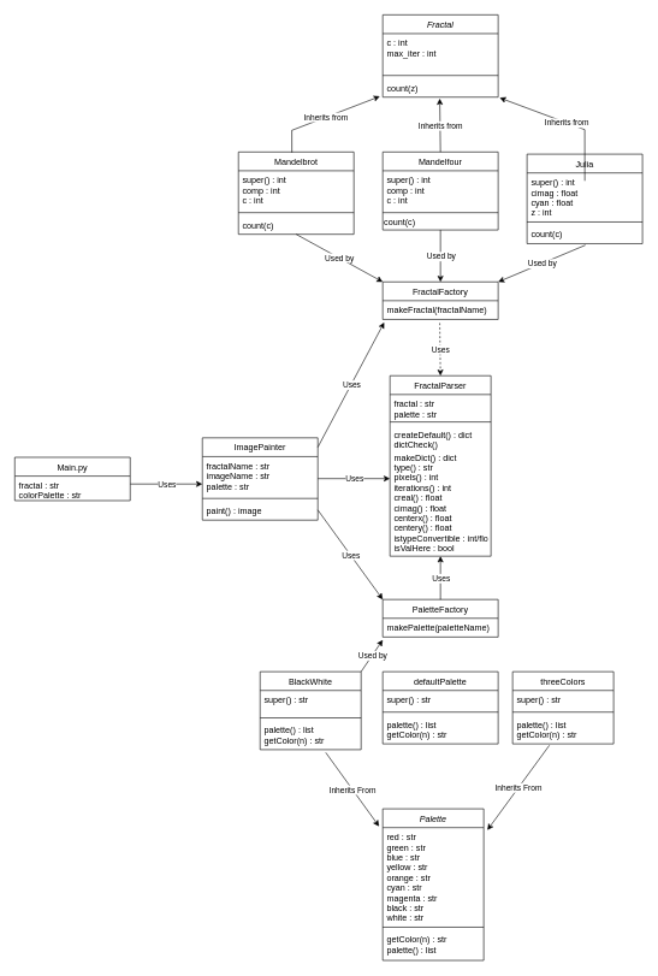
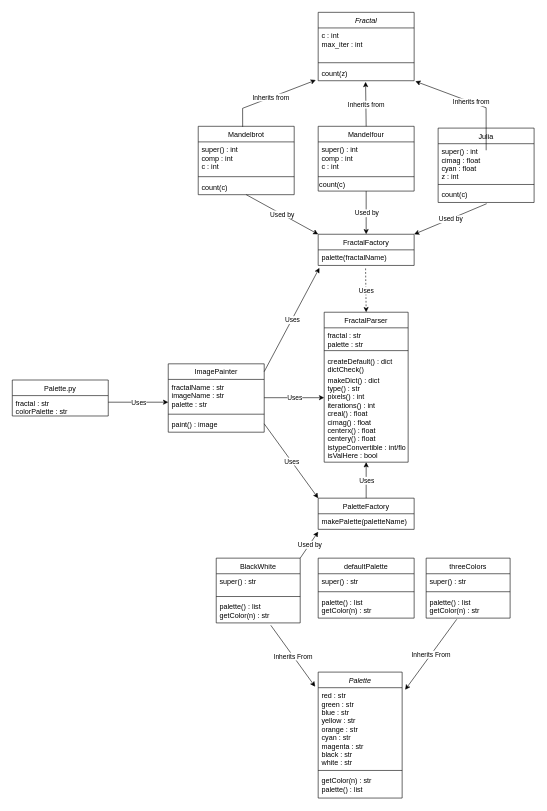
  <mxCell id="0" />
  <mxCell id="1" parent="0" />
  <mxCell id="2" value="Fractal" style="swimlane;fontStyle=2;align=center;verticalAlign=top;childLayout=stackLayout;horizontal=1;startSize=26;horizontalStack=0;resizeParent=1;resizeLast=0;collapsible=1;marginBottom=0;rounded=0;shadow=0;strokeWidth=1;" parent="1" vertex="1"><mxGeometry x="530" y="20" width="160" height="114" as="geometry"><mxRectangle x="230" y="140" width="160" height="26" as="alternateBounds" /></mxGeometry></mxCell>
  <mxCell id="3" value="c : int&#10;max_iter : int" style="text;align=left;verticalAlign=top;spacingLeft=4;spacingRight=4;overflow=hidden;rotatable=0;points=[[0,0.5],[1,0.5]];portConstraint=eastwest;rounded=0;shadow=0;html=0;" parent="2" vertex="1"><mxGeometry y="26" width="160" height="54" as="geometry" /></mxCell>
  <mxCell id="4" value="" style="line;html=1;strokeWidth=1;align=left;verticalAlign=middle;spacingTop=-1;spacingLeft=3;spacingRight=3;rotatable=0;labelPosition=right;points=[];portConstraint=eastwest;" parent="2" vertex="1"><mxGeometry y="80" width="160" height="8" as="geometry" /></mxCell>
  <mxCell id="5" value="count(z)" style="text;align=left;verticalAlign=top;spacingLeft=4;spacingRight=4;overflow=hidden;rotatable=0;points=[[0,0.5],[1,0.5]];portConstraint=eastwest;rounded=0;shadow=0;html=0;" parent="2" vertex="1"><mxGeometry y="88" width="160" height="26" as="geometry" /></mxCell>
  <mxCell id="6" value="Mandelbrot" style="swimlane;fontStyle=0;align=center;verticalAlign=top;childLayout=stackLayout;horizontal=1;startSize=26;horizontalStack=0;resizeParent=1;resizeLast=0;collapsible=1;marginBottom=0;rounded=0;shadow=0;strokeWidth=1;" parent="1" vertex="1"><mxGeometry x="330" y="210" width="160" height="114" as="geometry"><mxRectangle x="130" y="380" width="160" height="26" as="alternateBounds" /></mxGeometry></mxCell>
  <mxCell id="7" value="super() : int&#10;comp : int&#10;c : int&#10;&#10;" style="text;align=left;verticalAlign=top;spacingLeft=4;spacingRight=4;overflow=hidden;rotatable=0;points=[[0,0.5],[1,0.5]];portConstraint=eastwest;" parent="6" vertex="1"><mxGeometry y="26" width="160" height="54" as="geometry" /></mxCell>
  <mxCell id="8" value="" style="line;html=1;strokeWidth=1;align=left;verticalAlign=middle;spacingTop=-1;spacingLeft=3;spacingRight=3;rotatable=0;labelPosition=right;points=[];portConstraint=eastwest;" parent="6" vertex="1"><mxGeometry y="80" width="160" height="8" as="geometry" /></mxCell>
  <mxCell id="9" value="count(c)" style="text;align=left;verticalAlign=top;spacingLeft=4;spacingRight=4;overflow=hidden;rotatable=0;points=[[0,0.5],[1,0.5]];portConstraint=eastwest;rounded=0;shadow=0;html=0;" parent="6" vertex="1"><mxGeometry y="88" width="160" height="26" as="geometry" /></mxCell>
  <mxCell id="10" value="Mandelfour" style="swimlane;fontStyle=0;align=center;verticalAlign=top;childLayout=stackLayout;horizontal=1;startSize=26;horizontalStack=0;resizeParent=1;resizeLast=0;collapsible=1;marginBottom=0;rounded=0;shadow=0;strokeWidth=1;" parent="1" vertex="1"><mxGeometry x="530" y="210" width="160" height="108" as="geometry"><mxRectangle x="340" y="380" width="170" height="26" as="alternateBounds" /></mxGeometry></mxCell>
  <mxCell id="11" value="super() : int&#10;comp : int&#10;c : int" style="text;align=left;verticalAlign=top;spacingLeft=4;spacingRight=4;overflow=hidden;rotatable=0;points=[[0,0.5],[1,0.5]];portConstraint=eastwest;" parent="10" vertex="1"><mxGeometry y="26" width="160" height="54" as="geometry" /></mxCell>
  <mxCell id="12" value="" style="line;html=1;strokeWidth=1;align=left;verticalAlign=middle;spacingTop=-1;spacingLeft=3;spacingRight=3;rotatable=0;labelPosition=right;points=[];portConstraint=eastwest;" parent="10" vertex="1"><mxGeometry y="80" width="160" height="8" as="geometry" /></mxCell>
  <mxCell id="13" value="count(c)" style="text;html=1;align=left;verticalAlign=middle;resizable=0;points=[];autosize=1;strokeColor=none;fillColor=none;" parent="10" vertex="1"><mxGeometry y="88" width="160" height="20" as="geometry" /></mxCell>
  <mxCell id="14" value="Julia" style="swimlane;fontStyle=0;align=center;verticalAlign=top;childLayout=stackLayout;horizontal=1;startSize=26;horizontalStack=0;resizeParent=1;resizeLast=0;collapsible=1;marginBottom=0;rounded=0;shadow=0;strokeWidth=1;" parent="1" vertex="1"><mxGeometry x="730" y="213" width="160" height="124" as="geometry"><mxRectangle x="550" y="140" width="160" height="26" as="alternateBounds" /></mxGeometry></mxCell>
  <mxCell id="15" value="super() : int&#10;cimag : float&#10;cyan : float&#10;z : int" style="text;align=left;verticalAlign=top;spacingLeft=4;spacingRight=4;overflow=hidden;rotatable=0;points=[[0,0.5],[1,0.5]];portConstraint=eastwest;" parent="14" vertex="1"><mxGeometry y="26" width="160" height="64" as="geometry" /></mxCell>
  <mxCell id="16" value="" style="line;html=1;strokeWidth=1;align=left;verticalAlign=middle;spacingTop=-1;spacingLeft=3;spacingRight=3;rotatable=0;labelPosition=right;points=[];portConstraint=eastwest;" parent="14" vertex="1"><mxGeometry y="90" width="160" height="8" as="geometry" /></mxCell>
  <mxCell id="17" value="count(c)" style="text;align=left;verticalAlign=top;spacingLeft=4;spacingRight=4;overflow=hidden;rotatable=0;points=[[0,0.5],[1,0.5]];portConstraint=eastwest;" parent="14" vertex="1"><mxGeometry y="98" width="160" height="26" as="geometry" /></mxCell>
  <mxCell id="18" value="" style="endArrow=classic;html=1;rounded=0;exitX=0.463;exitY=0.007;exitDx=0;exitDy=0;exitPerimeter=0;entryX=-0.025;entryY=1.115;entryDx=0;entryDy=0;entryPerimeter=0;" parent="1" source="6" edge="1"><mxGeometry relative="1" as="geometry"><mxPoint x="410" y="279" as="sourcePoint" /><mxPoint x="526" y="132.99" as="targetPoint" /><Array as="points"><mxPoint x="404" y="180" /></Array></mxGeometry></mxCell>
  <mxCell id="19" value="Inherits from" style="edgeLabel;resizable=0;html=1;align=center;verticalAlign=middle;" parent="18" connectable="0" vertex="1"><mxGeometry relative="1" as="geometry" /></mxCell>
  <mxCell id="20" value="" style="endArrow=classic;html=1;rounded=0;entryX=0.494;entryY=1.231;entryDx=0;entryDy=0;entryPerimeter=0;exitX=0.5;exitY=0;exitDx=0;exitDy=0;" parent="1" source="10" edge="1"><mxGeometry relative="1" as="geometry"><mxPoint x="550" y="220" as="sourcePoint" /><mxPoint x="609.04" y="136.006" as="targetPoint" /></mxGeometry></mxCell>
  <mxCell id="21" value="Inherits from" style="edgeLabel;resizable=0;html=1;align=center;verticalAlign=middle;" parent="20" connectable="0" vertex="1"><mxGeometry relative="1" as="geometry" /></mxCell>
  <mxCell id="22" value="" style="endArrow=classic;html=1;rounded=0;exitX=0.463;exitY=0.007;exitDx=0;exitDy=0;exitPerimeter=0;entryX=1.013;entryY=1.038;entryDx=0;entryDy=0;entryPerimeter=0;" parent="1" target="5" edge="1"><mxGeometry relative="1" as="geometry"><mxPoint x="810.08" y="249.996" as="sourcePoint" /><mxPoint x="694.96" y="130" as="targetPoint" /><Array as="points"><mxPoint x="810" y="179.03" /></Array></mxGeometry></mxCell>
  <mxCell id="23" value="Inherits from" style="edgeLabel;resizable=0;html=1;align=center;verticalAlign=middle;" parent="22" connectable="0" vertex="1"><mxGeometry relative="1" as="geometry" /></mxCell>
  <mxCell id="24" value="FractalFactory" style="swimlane;fontStyle=0;childLayout=stackLayout;horizontal=1;startSize=26;fillColor=none;horizontalStack=0;resizeParent=1;resizeParentMax=0;resizeLast=0;collapsible=1;marginBottom=0;fontColor=#000000;" parent="1" vertex="1"><mxGeometry x="530" y="390" width="160" height="52" as="geometry" /></mxCell>
- <mxCell id="25" value="makeFractal(fractalName)" style="text;strokeColor=none;fillColor=none;align=left;verticalAlign=top;spacingLeft=4;spacingRight=4;overflow=hidden;rotatable=0;points=[[0,0.5],[1,0.5]];portConstraint=eastwest;fontColor=#000000;" parent="24" vertex="1"><mxGeometry y="26" width="160" height="26" as="geometry" /></mxCell>
+ <mxCell id="25" value="palette(fractalName)" style="text;strokeColor=none;fillColor=none;align=left;verticalAlign=top;spacingLeft=4;spacingRight=4;overflow=hidden;rotatable=0;points=[[0,0.5],[1,0.5]];portConstraint=eastwest;fontColor=#000000;" parent="24" vertex="1"><mxGeometry y="26" width="160" height="26" as="geometry" /></mxCell>
  <mxCell id="26" value="" style="endArrow=classic;html=1;rounded=0;fontColor=#000000;exitX=0.5;exitY=1;exitDx=0;exitDy=0;entryX=0;entryY=0;entryDx=0;entryDy=0;" parent="1" source="6" target="24" edge="1"><mxGeometry relative="1" as="geometry"><mxPoint x="380" y="360" as="sourcePoint" /><mxPoint x="350" y="460" as="targetPoint" /></mxGeometry></mxCell>
  <mxCell id="27" value="Used by" style="edgeLabel;resizable=0;html=1;align=center;verticalAlign=middle;fontColor=#000000;" parent="26" connectable="0" vertex="1"><mxGeometry relative="1" as="geometry" /></mxCell>
  <mxCell id="28" value="" style="endArrow=classic;html=1;rounded=0;fontColor=#000000;exitX=0.5;exitY=1;exitDx=0;exitDy=0;entryX=0.5;entryY=0;entryDx=0;entryDy=0;" parent="1" source="10" target="24" edge="1"><mxGeometry relative="1" as="geometry"><mxPoint x="620" y="460" as="sourcePoint" /><mxPoint x="660" y="450" as="targetPoint" /></mxGeometry></mxCell>
  <mxCell id="29" value="Used by" style="edgeLabel;resizable=0;html=1;align=center;verticalAlign=middle;fontColor=#000000;" parent="28" connectable="0" vertex="1"><mxGeometry relative="1" as="geometry" /></mxCell>
  <mxCell id="30" value="" style="endArrow=classic;html=1;rounded=0;fontColor=#000000;entryX=1;entryY=0;entryDx=0;entryDy=0;exitX=0.506;exitY=1.077;exitDx=0;exitDy=0;exitPerimeter=0;" parent="1" source="17" target="24" edge="1"><mxGeometry relative="1" as="geometry"><mxPoint x="810" y="500" as="sourcePoint" /><mxPoint x="800" y="470" as="targetPoint" /></mxGeometry></mxCell>
  <mxCell id="31" value="Used by" style="edgeLabel;resizable=0;html=1;align=center;verticalAlign=middle;fontColor=#000000;" parent="30" connectable="0" vertex="1"><mxGeometry relative="1" as="geometry" /></mxCell>
  <mxCell id="32" value="FractalParser" style="swimlane;fontStyle=0;childLayout=stackLayout;horizontal=1;startSize=26;fillColor=none;horizontalStack=0;resizeParent=1;resizeParentMax=0;resizeLast=0;collapsible=1;marginBottom=0;fontColor=#000000;" parent="1" vertex="1"><mxGeometry x="540" y="520" width="140" height="250" as="geometry" /></mxCell>
  <mxCell id="33" value="fractal : str&#10;palette : str" style="text;strokeColor=none;fillColor=none;align=left;verticalAlign=top;spacingLeft=4;spacingRight=4;overflow=hidden;rotatable=0;points=[[0,0.5],[1,0.5]];portConstraint=eastwest;fontColor=#000000;" parent="32" vertex="1"><mxGeometry y="26" width="140" height="34" as="geometry" /></mxCell>
  <mxCell id="34" value="" style="line;html=1;strokeWidth=1;align=left;verticalAlign=middle;spacingTop=-1;spacingLeft=3;spacingRight=3;rotatable=0;labelPosition=right;points=[];portConstraint=eastwest;" parent="32" vertex="1"><mxGeometry y="60" width="140" height="8" as="geometry" /></mxCell>
  <mxCell id="35" value="createDefault() : dict&#10;dictCheck()" style="text;strokeColor=none;fillColor=none;align=left;verticalAlign=top;spacingLeft=4;spacingRight=4;overflow=hidden;rotatable=0;points=[[0,0.5],[1,0.5]];portConstraint=eastwest;fontColor=#000000;" parent="32" vertex="1"><mxGeometry y="68" width="140" height="32" as="geometry" /></mxCell>
  <mxCell id="36" value="makeDict() : dict&#10;type() : str&#10;pixels() : int&#10;iterations() : int&#10;creal() : float&#10;cimag() : float&#10;centerx() : float&#10;centery() : float&#10;istypeConvertible : int/float&#10;isValHere : bool" style="text;strokeColor=none;fillColor=none;align=left;verticalAlign=top;spacingLeft=4;spacingRight=4;overflow=hidden;rotatable=0;points=[[0,0.5],[1,0.5]];portConstraint=eastwest;fontColor=#000000;" parent="32" vertex="1"><mxGeometry y="100" width="140" height="150" as="geometry" /></mxCell>
  <mxCell id="37" value="" style="endArrow=classic;html=1;rounded=0;fontColor=#000000;exitX=0.494;exitY=1.192;exitDx=0;exitDy=0;exitPerimeter=0;entryX=0.5;entryY=0;entryDx=0;entryDy=0;dashed=1;" parent="1" source="25" target="32" edge="1"><mxGeometry relative="1" as="geometry"><mxPoint x="520" y="560" as="sourcePoint" /><mxPoint x="620" y="560" as="targetPoint" /></mxGeometry></mxCell>
  <mxCell id="38" value="Uses" style="edgeLabel;resizable=0;html=1;align=center;verticalAlign=middle;fontColor=#000000;" parent="37" connectable="0" vertex="1"><mxGeometry relative="1" as="geometry" /></mxCell>
  <mxCell id="39" value="BlackWhite" style="swimlane;fontStyle=0;childLayout=stackLayout;horizontal=1;startSize=26;fillColor=none;horizontalStack=0;resizeParent=1;resizeParentMax=0;resizeLast=0;collapsible=1;marginBottom=0;fontColor=#000000;" parent="1" vertex="1"><mxGeometry x="360" y="930" width="140" height="108" as="geometry" /></mxCell>
  <mxCell id="40" value="super() : str&#10;" style="text;strokeColor=none;fillColor=none;align=left;verticalAlign=top;spacingLeft=4;spacingRight=4;overflow=hidden;rotatable=0;points=[[0,0.5],[1,0.5]];portConstraint=eastwest;fontColor=#000000;" parent="39" vertex="1"><mxGeometry y="26" width="140" height="34" as="geometry" /></mxCell>
  <mxCell id="41" value="" style="line;html=1;strokeWidth=1;align=left;verticalAlign=middle;spacingTop=-1;spacingLeft=3;spacingRight=3;rotatable=0;labelPosition=right;points=[];portConstraint=eastwest;" parent="39" vertex="1"><mxGeometry y="60" width="140" height="8" as="geometry" /></mxCell>
  <mxCell id="42" value="palette() : list&#10;getColor(n) : str" style="text;strokeColor=none;fillColor=none;align=left;verticalAlign=top;spacingLeft=4;spacingRight=4;overflow=hidden;rotatable=0;points=[[0,0.5],[1,0.5]];portConstraint=eastwest;fontColor=#000000;" parent="39" vertex="1"><mxGeometry y="68" width="140" height="40" as="geometry" /></mxCell>
  <mxCell id="43" value="threeColors" style="swimlane;fontStyle=0;childLayout=stackLayout;horizontal=1;startSize=26;fillColor=none;horizontalStack=0;resizeParent=1;resizeParentMax=0;resizeLast=0;collapsible=1;marginBottom=0;fontColor=#000000;" parent="1" vertex="1"><mxGeometry x="710" y="930" width="140" height="100" as="geometry" /></mxCell>
  <mxCell id="44" value="super() : str" style="text;strokeColor=none;fillColor=none;align=left;verticalAlign=top;spacingLeft=4;spacingRight=4;overflow=hidden;rotatable=0;points=[[0,0.5],[1,0.5]];portConstraint=eastwest;fontColor=#000000;" parent="43" vertex="1"><mxGeometry y="26" width="140" height="26" as="geometry" /></mxCell>
  <mxCell id="45" value="" style="line;html=1;strokeWidth=1;align=left;verticalAlign=middle;spacingTop=-1;spacingLeft=3;spacingRight=3;rotatable=0;labelPosition=right;points=[];portConstraint=eastwest;" parent="43" vertex="1"><mxGeometry y="52" width="140" height="8" as="geometry" /></mxCell>
  <mxCell id="46" value="palette() : list&#10;getColor(n) : str" style="text;strokeColor=none;fillColor=none;align=left;verticalAlign=top;spacingLeft=4;spacingRight=4;overflow=hidden;rotatable=0;points=[[0,0.5],[1,0.5]];portConstraint=eastwest;fontColor=#000000;" parent="43" vertex="1"><mxGeometry y="60" width="140" height="40" as="geometry" /></mxCell>
  <mxCell id="47" value="PaletteFactory" style="swimlane;fontStyle=0;align=center;verticalAlign=top;childLayout=stackLayout;horizontal=1;startSize=26;horizontalStack=0;resizeParent=1;resizeParentMax=0;resizeLast=0;collapsible=1;marginBottom=0;fontColor=#000000;" parent="1" vertex="1"><mxGeometry x="530" y="830" width="160" height="52" as="geometry" /></mxCell>
  <mxCell id="48" value="makePalette(paletteName)" style="text;strokeColor=none;fillColor=none;align=left;verticalAlign=top;spacingLeft=4;spacingRight=4;overflow=hidden;rotatable=0;points=[[0,0.5],[1,0.5]];portConstraint=eastwest;fontColor=#000000;" parent="47" vertex="1"><mxGeometry y="26" width="160" height="26" as="geometry" /></mxCell>
  <mxCell id="49" value="Palette" style="swimlane;fontStyle=2;childLayout=stackLayout;horizontal=1;startSize=26;fillColor=none;horizontalStack=0;resizeParent=1;resizeParentMax=0;resizeLast=0;collapsible=1;marginBottom=0;fontColor=#000000;" parent="1" vertex="1"><mxGeometry x="530" y="1120" width="140" height="210" as="geometry" /></mxCell>
  <mxCell id="50" value="red : str&#10;green : str&#10;blue : str&#10;yellow : str&#10;orange : str &#10;cyan : str&#10;magenta : str&#10;black : str&#10;white : str" style="text;strokeColor=none;fillColor=none;align=left;verticalAlign=top;spacingLeft=4;spacingRight=4;overflow=hidden;rotatable=0;points=[[0,0.5],[1,0.5]];portConstraint=eastwest;fontColor=#000000;" parent="49" vertex="1"><mxGeometry y="26" width="140" height="134" as="geometry" /></mxCell>
  <mxCell id="51" value="" style="line;html=1;strokeWidth=1;align=left;verticalAlign=middle;spacingTop=-1;spacingLeft=3;spacingRight=3;rotatable=0;labelPosition=right;points=[];portConstraint=eastwest;" parent="49" vertex="1"><mxGeometry y="160" width="140" height="8" as="geometry" /></mxCell>
  <mxCell id="52" value="getColor(n) : str&#10;palette() : list" style="text;strokeColor=none;fillColor=none;align=left;verticalAlign=top;spacingLeft=4;spacingRight=4;overflow=hidden;rotatable=0;points=[[0,0.5],[1,0.5]];portConstraint=eastwest;fontColor=#000000;" parent="49" vertex="1"><mxGeometry y="168" width="140" height="42" as="geometry" /></mxCell>
  <mxCell id="53" value="ImagePainter" style="swimlane;fontStyle=0;align=center;verticalAlign=top;childLayout=stackLayout;horizontal=1;startSize=26;horizontalStack=0;resizeParent=1;resizeParentMax=0;resizeLast=0;collapsible=1;marginBottom=0;fontColor=#000000;" parent="1" vertex="1"><mxGeometry x="280" y="606" width="160" height="114" as="geometry" /></mxCell>
  <mxCell id="54" value="fractalName : str&#10;imageName : str&#10;palette : str" style="text;strokeColor=none;fillColor=none;align=left;verticalAlign=top;spacingLeft=4;spacingRight=4;overflow=hidden;rotatable=0;points=[[0,0.5],[1,0.5]];portConstraint=eastwest;fontColor=#000000;" parent="53" vertex="1"><mxGeometry y="26" width="160" height="54" as="geometry" /></mxCell>
  <mxCell id="55" value="" style="line;strokeWidth=1;fillColor=none;align=left;verticalAlign=middle;spacingTop=-1;spacingLeft=3;spacingRight=3;rotatable=0;labelPosition=right;points=[];portConstraint=eastwest;fontColor=#000000;" parent="53" vertex="1"><mxGeometry y="80" width="160" height="8" as="geometry" /></mxCell>
  <mxCell id="56" value="paint() : image" style="text;strokeColor=none;fillColor=none;align=left;verticalAlign=top;spacingLeft=4;spacingRight=4;overflow=hidden;rotatable=0;points=[[0,0.5],[1,0.5]];portConstraint=eastwest;fontColor=#000000;" parent="53" vertex="1"><mxGeometry y="88" width="160" height="26" as="geometry" /></mxCell>
- <mxCell id="57" value="Main.py" style="swimlane;fontStyle=0;align=center;verticalAlign=top;childLayout=stackLayout;horizontal=1;startSize=26;horizontalStack=0;resizeParent=1;resizeParentMax=0;resizeLast=0;collapsible=1;marginBottom=0;fontColor=#000000;" parent="1" vertex="1"><mxGeometry x="20" y="633" width="160" height="60" as="geometry" /></mxCell>
+ <mxCell id="57" value="Palette.py" style="swimlane;fontStyle=0;align=center;verticalAlign=top;childLayout=stackLayout;horizontal=1;startSize=26;horizontalStack=0;resizeParent=1;resizeParentMax=0;resizeLast=0;collapsible=1;marginBottom=0;fontColor=#000000;" parent="1" vertex="1"><mxGeometry x="20" y="633" width="160" height="60" as="geometry" /></mxCell>
  <mxCell id="58" value="fractal : str&#10;colorPalette : str" style="text;strokeColor=none;fillColor=none;align=left;verticalAlign=top;spacingLeft=4;spacingRight=4;overflow=hidden;rotatable=0;points=[[0,0.5],[1,0.5]];portConstraint=eastwest;fontColor=#000000;" parent="57" vertex="1"><mxGeometry y="26" width="160" height="34" as="geometry" /></mxCell>
  <mxCell id="59" value="" style="endArrow=classic;html=1;rounded=0;fontColor=#000000;" parent="1" edge="1"><mxGeometry relative="1" as="geometry"><mxPoint x="180" y="670" as="sourcePoint" /><mxPoint x="280" y="670" as="targetPoint" /></mxGeometry></mxCell>
  <mxCell id="60" value="Uses" style="edgeLabel;resizable=0;html=1;align=center;verticalAlign=middle;fontColor=#000000;" parent="59" connectable="0" vertex="1"><mxGeometry relative="1" as="geometry" /></mxCell>
  <mxCell id="61" value="" style="endArrow=classic;html=1;rounded=0;fontColor=#000000;" parent="1" edge="1"><mxGeometry relative="1" as="geometry"><mxPoint x="440" y="662.5" as="sourcePoint" /><mxPoint x="540" y="662.5" as="targetPoint" /></mxGeometry></mxCell>
  <mxCell id="62" value="Uses" style="edgeLabel;resizable=0;html=1;align=center;verticalAlign=middle;fontColor=#000000;" parent="61" connectable="0" vertex="1"><mxGeometry relative="1" as="geometry" /></mxCell>
  <mxCell id="63" value="" style="endArrow=classic;html=1;rounded=0;fontColor=#000000;entryX=0.013;entryY=1.154;entryDx=0;entryDy=0;entryPerimeter=0;" parent="1" target="25" edge="1"><mxGeometry relative="1" as="geometry"><mxPoint x="440" y="619" as="sourcePoint" /><mxPoint x="540" y="619" as="targetPoint" /></mxGeometry></mxCell>
  <mxCell id="64" value="Uses" style="edgeLabel;resizable=0;html=1;align=center;verticalAlign=middle;fontColor=#000000;" parent="63" connectable="0" vertex="1"><mxGeometry relative="1" as="geometry" /></mxCell>
  <mxCell id="65" value="" style="endArrow=classic;html=1;rounded=0;fontColor=#000000;entryX=0;entryY=0;entryDx=0;entryDy=0;" parent="1" target="47" edge="1"><mxGeometry relative="1" as="geometry"><mxPoint x="440" y="706" as="sourcePoint" /><mxPoint x="540" y="706" as="targetPoint" /></mxGeometry></mxCell>
  <mxCell id="66" value="Uses" style="edgeLabel;resizable=0;html=1;align=center;verticalAlign=middle;fontColor=#000000;" parent="65" connectable="0" vertex="1"><mxGeometry relative="1" as="geometry" /></mxCell>
  <mxCell id="67" value="" style="endArrow=classic;html=1;rounded=0;fontColor=#000000;exitX=0.5;exitY=0;exitDx=0;exitDy=0;" parent="1" source="47" target="36" edge="1"><mxGeometry relative="1" as="geometry"><mxPoint x="560" y="760" as="sourcePoint" /><mxPoint x="660" y="760" as="targetPoint" /></mxGeometry></mxCell>
  <mxCell id="68" value="Uses" style="edgeLabel;resizable=0;html=1;align=center;verticalAlign=middle;fontColor=#000000;" parent="67" connectable="0" vertex="1"><mxGeometry relative="1" as="geometry" /></mxCell>
  <mxCell id="69" value="" style="endArrow=classic;html=1;rounded=0;fontColor=#000000;entryX=1.036;entryY=0.14;entryDx=0;entryDy=0;entryPerimeter=0;exitX=0.364;exitY=1.05;exitDx=0;exitDy=0;exitPerimeter=0;" parent="1" source="46" target="49" edge="1"><mxGeometry relative="1" as="geometry"><mxPoint x="740" y="1000" as="sourcePoint" /><mxPoint x="830" y="1074" as="targetPoint" /></mxGeometry></mxCell>
  <mxCell id="70" value="Inherits From" style="edgeLabel;resizable=0;html=1;align=center;verticalAlign=middle;fontColor=#000000;" parent="69" connectable="0" vertex="1"><mxGeometry relative="1" as="geometry" /></mxCell>
  <mxCell id="71" value="" style="endArrow=classic;html=1;rounded=0;fontColor=#000000;entryX=-0.036;entryY=0.116;entryDx=0;entryDy=0;exitX=0.65;exitY=1.1;exitDx=0;exitDy=0;exitPerimeter=0;entryPerimeter=0;" parent="1" edge="1" target="49" source="42"><mxGeometry relative="1" as="geometry"><mxPoint x="440" y="1008" as="sourcePoint" /><mxPoint x="530" y="1082" as="targetPoint" /></mxGeometry></mxCell>
  <mxCell id="72" value="Inherits From" style="edgeLabel;resizable=0;html=1;align=center;verticalAlign=middle;fontColor=#000000;" parent="71" connectable="0" vertex="1"><mxGeometry relative="1" as="geometry" /></mxCell>
  <mxCell id="73" value="" style="endArrow=classic;html=1;rounded=0;fontColor=#000000;entryX=0;entryY=1.154;entryDx=0;entryDy=0;entryPerimeter=0;exitX=1;exitY=0;exitDx=0;exitDy=0;" parent="1" target="48" edge="1" source="39"><mxGeometry relative="1" as="geometry"><mxPoint x="500" y="900" as="sourcePoint" /><mxPoint x="590" y="974" as="targetPoint" /></mxGeometry></mxCell>
  <mxCell id="74" value="Used by" style="edgeLabel;resizable=0;html=1;align=center;verticalAlign=middle;fontColor=#000000;" parent="73" connectable="0" vertex="1"><mxGeometry relative="1" as="geometry" /></mxCell>
  <mxCell id="75" value="defaultPalette" style="swimlane;fontStyle=0;align=center;verticalAlign=top;childLayout=stackLayout;horizontal=1;startSize=26;horizontalStack=0;resizeParent=1;resizeParentMax=0;resizeLast=0;collapsible=1;marginBottom=0;" vertex="1" parent="1"><mxGeometry x="530" y="930" width="160" height="100" as="geometry" /></mxCell>
  <mxCell id="76" value="super() : str" style="text;strokeColor=none;fillColor=none;align=left;verticalAlign=top;spacingLeft=4;spacingRight=4;overflow=hidden;rotatable=0;points=[[0,0.5],[1,0.5]];portConstraint=eastwest;" vertex="1" parent="75"><mxGeometry y="26" width="160" height="26" as="geometry" /></mxCell>
  <mxCell id="77" value="" style="line;strokeWidth=1;fillColor=none;align=left;verticalAlign=middle;spacingTop=-1;spacingLeft=3;spacingRight=3;rotatable=0;labelPosition=right;points=[];portConstraint=eastwest;" vertex="1" parent="75"><mxGeometry y="52" width="160" height="8" as="geometry" /></mxCell>
  <mxCell id="78" value="palette() : list&#10;getColor(n) : str" style="text;strokeColor=none;fillColor=none;align=left;verticalAlign=top;spacingLeft=4;spacingRight=4;overflow=hidden;rotatable=0;points=[[0,0.5],[1,0.5]];portConstraint=eastwest;" vertex="1" parent="75"><mxGeometry y="60" width="160" height="40" as="geometry" /></mxCell>
